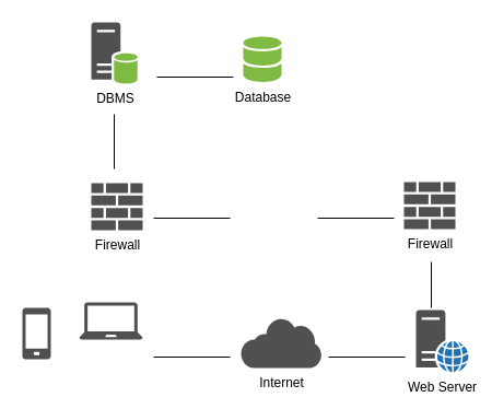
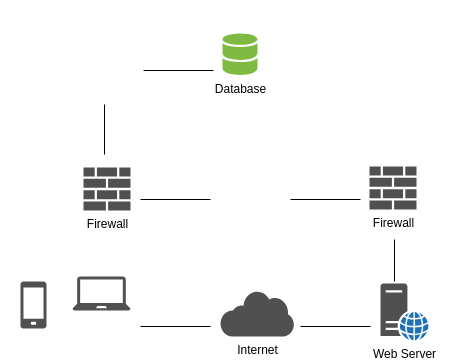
  <mxCell id="0" />
  <mxCell id="1" parent="0" />
  <mxCell id="2" value="Web Server" style="pointerEvents=1;shadow=0;dashed=0;html=1;strokeColor=none;fillColor=#505050;labelPosition=center;verticalLabelPosition=bottom;verticalAlign=top;outlineConnect=0;align=center;shape=mxgraph.office.servers.web_server_blue;" vertex="1" parent="1"><mxGeometry x="380" y="283" width="48" height="57" as="geometry" /></mxCell>
- <mxCell id="3" value="DBMS" style="pointerEvents=1;shadow=0;dashed=0;html=1;strokeColor=none;fillColor=#505050;labelPosition=center;verticalLabelPosition=bottom;verticalAlign=top;outlineConnect=0;align=center;shape=mxgraph.office.servers.database_server_green;" vertex="1" parent="1"><mxGeometry x="83" y="20" width="43" height="56" as="geometry" /></mxCell>
  <mxCell id="4" value="Database" style="shadow=0;dashed=0;html=1;strokeColor=none;labelPosition=center;verticalLabelPosition=bottom;verticalAlign=top;outlineConnect=0;align=center;shape=mxgraph.office.databases.database_mini_2;fillColor=#7FBA42;" vertex="1" parent="1"><mxGeometry x="222" y="33" width="35" height="42" as="geometry" /></mxCell>
  <mxCell id="5" value="" style="pointerEvents=1;shadow=0;dashed=0;html=1;strokeColor=none;fillColor=#505050;labelPosition=center;verticalLabelPosition=bottom;verticalAlign=top;outlineConnect=0;align=center;shape=mxgraph.office.devices.laptop;" vertex="1" parent="1"><mxGeometry x="72" y="276" width="58" height="34" as="geometry" /></mxCell>
  <mxCell id="6" value="" style="pointerEvents=1;shadow=0;dashed=0;html=1;strokeColor=none;fillColor=#505050;labelPosition=center;verticalLabelPosition=bottom;verticalAlign=top;outlineConnect=0;align=center;shape=mxgraph.office.devices.cell_phone_generic;" vertex="1" parent="1"><mxGeometry x="20" y="281" width="26" height="47" as="geometry" /></mxCell>
  <mxCell id="7" value="&lt;div&gt;Firewall&lt;/div&gt;" style="pointerEvents=1;shadow=0;dashed=0;html=1;strokeColor=none;fillColor=#505050;labelPosition=center;verticalLabelPosition=bottom;verticalAlign=top;outlineConnect=0;align=center;shape=mxgraph.office.concepts.firewall;" vertex="1" parent="1"><mxGeometry x="83" y="167" width="47" height="43" as="geometry" /></mxCell>
  <mxCell id="8" value="Firewall" style="pointerEvents=1;shadow=0;dashed=0;html=1;strokeColor=none;fillColor=#505050;labelPosition=center;verticalLabelPosition=bottom;verticalAlign=top;outlineConnect=0;align=center;shape=mxgraph.office.concepts.firewall;" vertex="1" parent="1"><mxGeometry x="369" y="166" width="47" height="43" as="geometry" /></mxCell>
  <mxCell id="9" value="Internet" style="pointerEvents=1;shadow=0;dashed=0;html=1;strokeColor=none;fillColor=#505050;labelPosition=center;verticalLabelPosition=bottom;outlineConnect=0;verticalAlign=top;align=center;shape=mxgraph.office.clouds.private_cloud;" vertex="1" parent="1"><mxGeometry x="220" y="290" width="74" height="46" as="geometry" /></mxCell>
  <mxCell id="10" value="" style="endArrow=none;html=1;" edge="1" parent="1"><mxGeometry width="50" height="50" relative="1" as="geometry"><mxPoint x="140" y="326" as="sourcePoint" /><mxPoint x="210" y="326" as="targetPoint" /></mxGeometry></mxCell>
  <mxCell id="11" value="" style="endArrow=none;html=1;" edge="1" parent="1"><mxGeometry width="50" height="50" relative="1" as="geometry"><mxPoint x="300" y="326" as="sourcePoint" /><mxPoint x="370" y="326" as="targetPoint" /></mxGeometry></mxCell>
  <mxCell id="12" value="" style="endArrow=none;html=1;" edge="1" parent="1"><mxGeometry width="50" height="50" relative="1" as="geometry"><mxPoint x="394" y="239" as="sourcePoint" /><mxPoint x="394" y="281" as="targetPoint" /></mxGeometry></mxCell>
  <mxCell id="13" value="" style="endArrow=none;html=1;" edge="1" parent="1"><mxGeometry width="50" height="50" relative="1" as="geometry"><mxPoint x="140" y="199" as="sourcePoint" /><mxPoint x="210" y="199" as="targetPoint" /></mxGeometry></mxCell>
  <mxCell id="14" value="" style="endArrow=none;html=1;" edge="1" parent="1"><mxGeometry width="50" height="50" relative="1" as="geometry"><mxPoint x="290" y="199" as="sourcePoint" /><mxPoint x="360" y="199" as="targetPoint" /></mxGeometry></mxCell>
  <mxCell id="15" value="" style="endArrow=none;html=1;" edge="1" parent="1"><mxGeometry width="50" height="50" relative="1" as="geometry"><mxPoint x="143" y="70" as="sourcePoint" /><mxPoint x="213" y="70" as="targetPoint" /></mxGeometry></mxCell>
  <mxCell id="16" value="" style="endArrow=none;html=1;" edge="1" parent="1"><mxGeometry width="50" height="50" relative="1" as="geometry"><mxPoint x="104" y="154" as="sourcePoint" /><mxPoint x="104" y="104" as="targetPoint" /></mxGeometry></mxCell>
